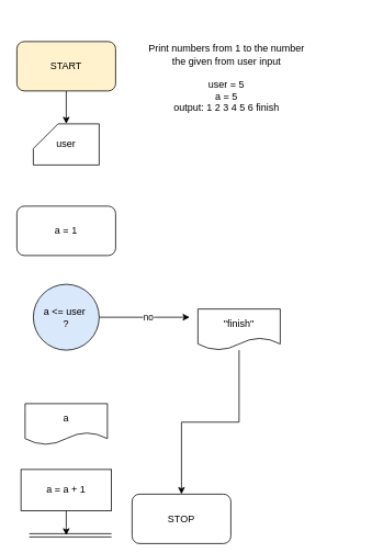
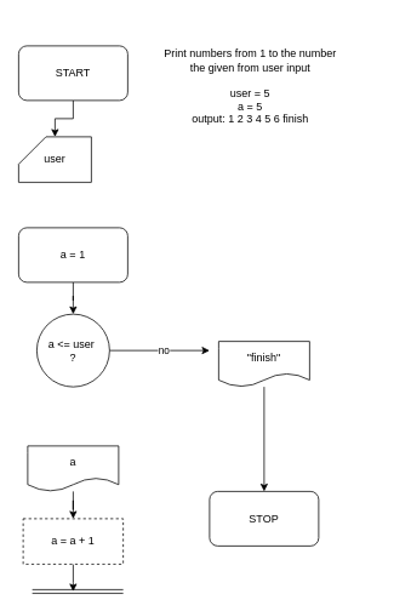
  <mxCell id="0" />
  <mxCell id="1" parent="0" />
  <mxCell id="2" value="" style="edgeStyle=orthogonalEdgeStyle;rounded=0;orthogonalLoop=1;jettySize=auto;html=1;" edge="1" parent="1" source="3" target="18"><mxGeometry relative="1" as="geometry" /></mxCell>
- <mxCell id="3" value="START" style="rounded=1;whiteSpace=wrap;html=1;fillColor=#fff2cc;" vertex="1" parent="1"><mxGeometry x="20" y="50" width="120" height="60" as="geometry" /></mxCell>
- <mxCell id="4" value="STOP" style="rounded=1;whiteSpace=wrap;html=1;" vertex="1" parent="1"><mxGeometry x="160" y="600" width="120" height="60" as="geometry" /></mxCell>
+ <mxCell id="3" value="START" style="rounded=1;whiteSpace=wrap;html=1;" vertex="1" parent="1"><mxGeometry x="20" y="50" width="120" height="60" as="geometry" /></mxCell>
+ <mxCell id="4" value="STOP" style="rounded=1;whiteSpace=wrap;html=1;" vertex="1" parent="1"><mxGeometry x="230" y="540" width="120" height="60" as="geometry" /></mxCell>
  <mxCell id="5" value="Print numbers from 1 to the number&lt;br&gt;the given from user input&lt;br&gt;&lt;br&gt;user = 5&lt;br&gt;a = 5&lt;br&gt;output: 1 2 3 4 5 6 finish&lt;br&gt;" style="text;html=1;strokeColor=none;fillColor=none;align=center;verticalAlign=middle;whiteSpace=wrap;rounded=0;" vertex="1" parent="1"><mxGeometry x="120" y="20" width="310" height="150" as="geometry" /></mxCell>
+ <mxCell id="6" value="" style="edgeStyle=orthogonalEdgeStyle;rounded=0;orthogonalLoop=1;jettySize=auto;html=1;" edge="1" parent="1" source="7" target="14"><mxGeometry relative="1" as="geometry" /></mxCell>
  <mxCell id="7" value="a = 1" style="whiteSpace=wrap;html=1;rounded=1;" vertex="1" parent="1"><mxGeometry x="20" y="250" width="120" height="60" as="geometry" /></mxCell>
+ <mxCell id="8" value="" style="edgeStyle=orthogonalEdgeStyle;rounded=0;orthogonalLoop=1;jettySize=auto;html=1;" edge="1" parent="1" source="9" target="11"><mxGeometry relative="1" as="geometry" /></mxCell>
  <mxCell id="9" value="a" style="shape=document;whiteSpace=wrap;html=1;boundedLbl=1;" vertex="1" parent="1"><mxGeometry x="30" y="490" width="100" height="50" as="geometry" /></mxCell>
  <mxCell id="10" style="edgeStyle=orthogonalEdgeStyle;rounded=0;orthogonalLoop=1;jettySize=auto;html=1;" edge="1" parent="1" source="11"><mxGeometry relative="1" as="geometry"><mxPoint x="80" y="650" as="targetPoint" /></mxGeometry></mxCell>
- <mxCell id="11" value="a = a + 1" style="rounded=0;whiteSpace=wrap;html=1;" vertex="1" parent="1"><mxGeometry x="25" y="570" width="110" height="50" as="geometry" /></mxCell>
+ <mxCell id="11" value="a = a + 1" style="rounded=0;whiteSpace=wrap;html=1;dashed=1;" vertex="1" parent="1"><mxGeometry x="25" y="570" width="110" height="50" as="geometry" /></mxCell>
  <mxCell id="12" style="edgeStyle=orthogonalEdgeStyle;rounded=0;orthogonalLoop=1;jettySize=auto;html=1;" edge="1" parent="1" source="14"><mxGeometry relative="1" as="geometry"><mxPoint x="230" y="385" as="targetPoint" /></mxGeometry></mxCell>
  <mxCell id="13" value="no" style="edgeLabel;html=1;align=center;verticalAlign=middle;resizable=0;points=[];" vertex="1" connectable="0" parent="12"><mxGeometry x="0.095" y="1" relative="1" as="geometry"><mxPoint as="offset" /></mxGeometry></mxCell>
- <mxCell id="14" value="a &amp;lt;= user&amp;nbsp;&lt;br&gt;?" style="ellipse;whiteSpace=wrap;html=1;aspect=fixed;fillColor=#dae8fc;" vertex="1" parent="1"><mxGeometry x="40" y="345" width="80" height="80" as="geometry" /></mxCell>
+ <mxCell id="14" value="a &amp;lt;= user&amp;nbsp;&lt;br&gt;?" style="ellipse;whiteSpace=wrap;html=1;aspect=fixed;" vertex="1" parent="1"><mxGeometry x="40" y="345" width="80" height="80" as="geometry" /></mxCell>
  <mxCell id="15" value="" style="shape=link;html=1;rounded=0;" edge="1" parent="1"><mxGeometry width="100" relative="1" as="geometry"><mxPoint x="35" y="650" as="sourcePoint" /><mxPoint x="135" y="650" as="targetPoint" /></mxGeometry></mxCell>
  <mxCell id="16" style="edgeStyle=orthogonalEdgeStyle;rounded=0;orthogonalLoop=1;jettySize=auto;html=1;" edge="1" parent="1" source="17" target="4"><mxGeometry relative="1" as="geometry" /></mxCell>
  <mxCell id="17" value="&quot;finish&quot;" style="shape=document;whiteSpace=wrap;html=1;boundedLbl=1;" vertex="1" parent="1"><mxGeometry x="240" y="375" width="100" height="50" as="geometry" /></mxCell>
- <mxCell id="18" value="user" style="shape=card;whiteSpace=wrap;html=1;" vertex="1" parent="1"><mxGeometry x="40" y="150" width="80" height="50" as="geometry" /></mxCell>
+ <mxCell id="18" value="user" style="shape=card;whiteSpace=wrap;html=1;" vertex="1" parent="1"><mxGeometry x="20" y="150" width="80" height="50" as="geometry" /></mxCell>
